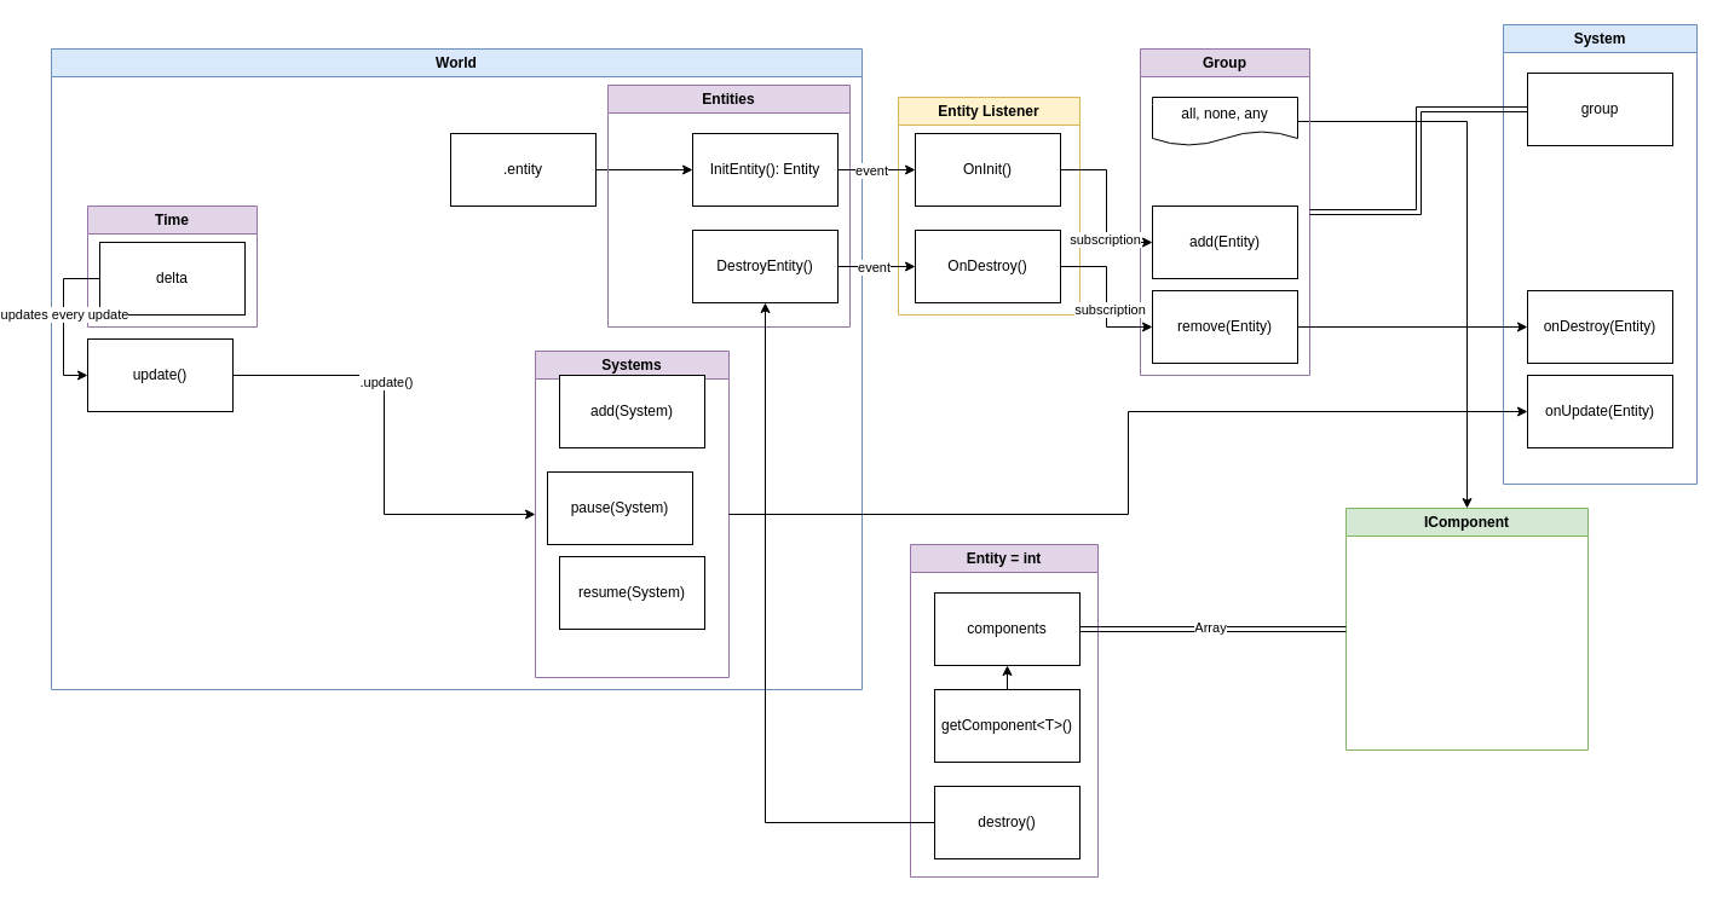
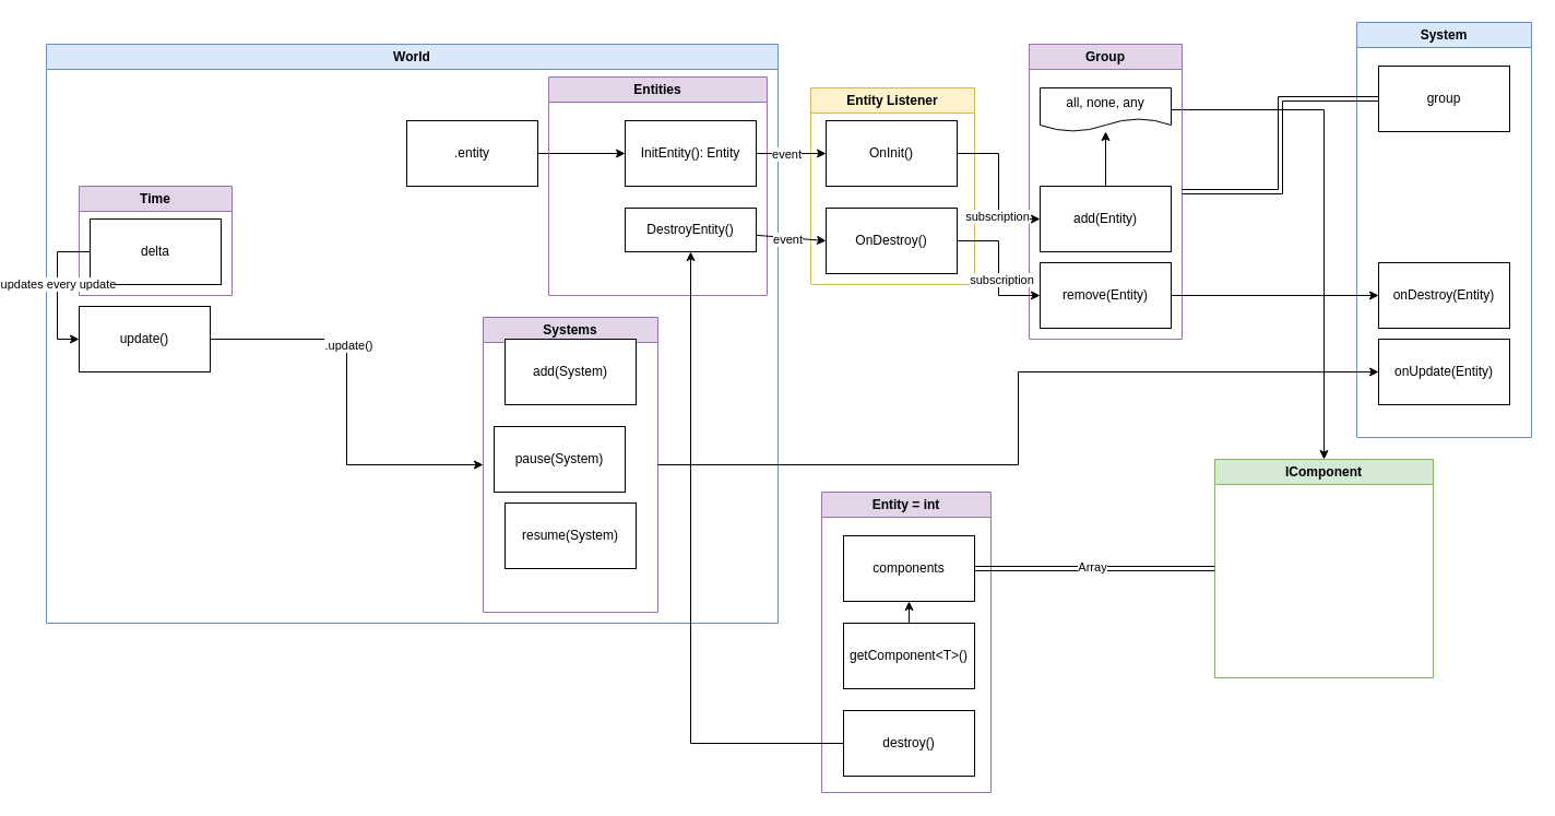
  <mxCell id="0" />
  <mxCell id="1" parent="0" />
  <mxCell id="2" value="Entity Listener" style="swimlane;whiteSpace=wrap;html=1;fillColor=#fff2cc;strokeColor=#d6b656;" parent="1" vertex="1"><mxGeometry x="720" y="80" width="150" height="180" as="geometry"><mxRectangle x="300" y="440" width="120" height="30" as="alternateBounds" /></mxGeometry></mxCell>
  <mxCell id="3" value="OnInit()" style="whiteSpace=wrap;html=1;" parent="2" vertex="1"><mxGeometry x="14" y="30" width="120" height="60" as="geometry" /></mxCell>
  <mxCell id="4" value="OnDestroy()" style="whiteSpace=wrap;html=1;" parent="2" vertex="1"><mxGeometry x="14" y="110" width="120" height="60" as="geometry" /></mxCell>
  <mxCell id="5" value="World" style="swimlane;whiteSpace=wrap;html=1;fillColor=#dae8fc;strokeColor=#6c8ebf;" parent="1" vertex="1"><mxGeometry x="20" y="40" width="670" height="530" as="geometry"><mxRectangle x="30" y="440" width="70" height="30" as="alternateBounds" /></mxGeometry></mxCell>
  <mxCell id="6" style="edgeStyle=none;rounded=0;orthogonalLoop=1;jettySize=auto;html=1;elbow=vertical;" parent="5" source="7" target="10" edge="1"><mxGeometry relative="1" as="geometry" /></mxCell>
  <mxCell id="7" value=".entity" style="whiteSpace=wrap;html=1;" parent="5" vertex="1"><mxGeometry x="330" y="70" width="120" height="60" as="geometry" /></mxCell>
  <mxCell id="8" value="Entities" style="swimlane;whiteSpace=wrap;html=1;startSize=23;fillColor=#e1d5e7;strokeColor=#9673a6;" parent="5" vertex="1"><mxGeometry x="460" y="30" width="200" height="200" as="geometry" /></mxCell>
- <mxCell id="9" value="DestroyEntity()" style="whiteSpace=wrap;html=1;" parent="8" vertex="1"><mxGeometry x="70" y="120" width="120" height="60" as="geometry" /></mxCell>
+ <mxCell id="9" value="DestroyEntity()" style="whiteSpace=wrap;html=1;" parent="8" vertex="1"><mxGeometry x="70" y="120" width="120" height="40" as="geometry" /></mxCell>
  <mxCell id="10" value="InitEntity(): Entity" style="whiteSpace=wrap;html=1;" parent="8" vertex="1"><mxGeometry x="70" y="40" width="120" height="60" as="geometry" /></mxCell>
  <mxCell id="11" style="edgeStyle=orthogonalEdgeStyle;rounded=0;orthogonalLoop=1;jettySize=auto;html=1;entryX=0;entryY=0.5;entryDx=0;entryDy=0;" parent="5" source="13" target="18" edge="1"><mxGeometry relative="1" as="geometry" /></mxCell>
  <mxCell id="12" value=".update()" style="edgeLabel;html=1;align=center;verticalAlign=middle;resizable=0;points=[];" parent="11" vertex="1" connectable="0"><mxGeometry x="-0.286" y="1" relative="1" as="geometry"><mxPoint as="offset" /></mxGeometry></mxCell>
  <mxCell id="13" value="update()" style="whiteSpace=wrap;html=1;" parent="5" vertex="1"><mxGeometry x="30" y="240" width="120" height="60" as="geometry" /></mxCell>
  <mxCell id="14" value="Time" style="swimlane;whiteSpace=wrap;html=1;fillColor=#e1d5e7;strokeColor=#9673a6;" parent="5" vertex="1"><mxGeometry x="30" y="130" width="140" height="100" as="geometry" /></mxCell>
  <mxCell id="15" value="delta" style="rounded=0;whiteSpace=wrap;html=1;" parent="14" vertex="1"><mxGeometry x="10" y="30" width="120" height="60" as="geometry" /></mxCell>
  <mxCell id="16" style="edgeStyle=orthogonalEdgeStyle;rounded=0;orthogonalLoop=1;jettySize=auto;html=1;entryX=0;entryY=0.5;entryDx=0;entryDy=0;exitX=0;exitY=0.5;exitDx=0;exitDy=0;" parent="5" source="15" target="13" edge="1"><mxGeometry relative="1" as="geometry" /></mxCell>
  <mxCell id="17" value="updates every update" style="edgeLabel;html=1;align=center;verticalAlign=middle;resizable=0;points=[];" parent="16" vertex="1" connectable="0"><mxGeometry x="-0.094" relative="1" as="geometry"><mxPoint as="offset" /></mxGeometry></mxCell>
  <mxCell id="18" value="Systems" style="swimlane;whiteSpace=wrap;html=1;fillColor=#e1d5e7;strokeColor=#9673a6;" vertex="1" parent="5"><mxGeometry x="400" y="250" width="160" height="270" as="geometry" /></mxCell>
  <mxCell id="19" value="add(System)" style="rounded=0;whiteSpace=wrap;html=1;" vertex="1" parent="18"><mxGeometry x="20" y="20" width="120" height="60" as="geometry" /></mxCell>
  <mxCell id="20" value="pause(System)" style="whiteSpace=wrap;html=1;" vertex="1" parent="18"><mxGeometry x="10" y="100" width="120" height="60" as="geometry" /></mxCell>
  <mxCell id="21" value="resume(System)" style="whiteSpace=wrap;html=1;" vertex="1" parent="18"><mxGeometry x="20" y="170" width="120" height="60" as="geometry" /></mxCell>
  <mxCell id="22" style="edgeStyle=none;rounded=0;orthogonalLoop=1;jettySize=auto;html=1;entryX=0;entryY=0.5;entryDx=0;entryDy=0;elbow=vertical;" parent="1" source="10" target="3" edge="1"><mxGeometry relative="1" as="geometry" /></mxCell>
  <mxCell id="23" value="event" style="edgeLabel;html=1;align=center;verticalAlign=middle;resizable=0;points=[];" parent="22" vertex="1" connectable="0"><mxGeometry x="0.123" relative="1" as="geometry"><mxPoint x="-9" as="offset" /></mxGeometry></mxCell>
  <mxCell id="24" style="edgeStyle=none;rounded=0;orthogonalLoop=1;jettySize=auto;html=1;entryX=0;entryY=0.5;entryDx=0;entryDy=0;elbow=vertical;" parent="1" source="9" target="4" edge="1"><mxGeometry relative="1" as="geometry" /></mxCell>
  <mxCell id="25" value="event" style="edgeLabel;html=1;align=center;verticalAlign=middle;resizable=0;points=[];" parent="24" vertex="1" connectable="0"><mxGeometry x="0.284" y="-2" relative="1" as="geometry"><mxPoint x="-12" y="-2" as="offset" /></mxGeometry></mxCell>
  <mxCell id="26" value="System" style="swimlane;whiteSpace=wrap;html=1;fillColor=#dae8fc;strokeColor=#6c8ebf;" parent="1" vertex="1"><mxGeometry x="1220" y="20" width="160" height="380" as="geometry"><mxRectangle x="470" y="440" width="90" height="30" as="alternateBounds" /></mxGeometry></mxCell>
  <mxCell id="27" value="group" style="whiteSpace=wrap;html=1;" parent="26" vertex="1"><mxGeometry x="20" y="40" width="120" height="60" as="geometry" /></mxCell>
  <mxCell id="28" value="onUpdate(Entity)" style="whiteSpace=wrap;html=1;" parent="26" vertex="1"><mxGeometry x="20" y="290" width="120" height="60" as="geometry" /></mxCell>
  <mxCell id="29" value="onDestroy(Entity)" style="whiteSpace=wrap;html=1;" parent="26" vertex="1"><mxGeometry x="20" y="220" width="120" height="60" as="geometry" /></mxCell>
  <mxCell id="30" value="Entity = int" style="swimlane;whiteSpace=wrap;html=1;startSize=23;fillColor=#e1d5e7;strokeColor=#9673a6;" parent="1" vertex="1"><mxGeometry x="730" y="450" width="155" height="275" as="geometry" /></mxCell>
  <mxCell id="31" value="components" style="whiteSpace=wrap;html=1;" parent="30" vertex="1"><mxGeometry x="20" y="40" width="120" height="60" as="geometry" /></mxCell>
  <mxCell id="32" style="edgeStyle=none;rounded=0;orthogonalLoop=1;jettySize=auto;html=1;entryX=0.5;entryY=1;entryDx=0;entryDy=0;elbow=vertical;" parent="30" source="33" target="31" edge="1"><mxGeometry relative="1" as="geometry" /></mxCell>
  <mxCell id="33" value="getComponent&amp;lt;T&amp;gt;()" style="whiteSpace=wrap;html=1;" parent="30" vertex="1"><mxGeometry x="20" y="120" width="120" height="60" as="geometry" /></mxCell>
  <mxCell id="34" value="destroy()" style="whiteSpace=wrap;html=1;" parent="30" vertex="1"><mxGeometry x="20" y="200" width="120" height="60" as="geometry" /></mxCell>
  <mxCell id="35" value="IComponent" style="swimlane;whiteSpace=wrap;html=1;fillColor=#d5e8d4;strokeColor=#82b366;" parent="1" vertex="1"><mxGeometry x="1090" y="420" width="200" height="200" as="geometry"><mxRectangle x="690" y="360" width="110" height="30" as="alternateBounds" /></mxGeometry></mxCell>
  <mxCell id="36" style="edgeStyle=orthogonalEdgeStyle;rounded=0;orthogonalLoop=1;jettySize=auto;html=1;entryX=0;entryY=0.5;entryDx=0;entryDy=0;elbow=vertical;shape=link;exitX=1;exitY=0.5;exitDx=0;exitDy=0;" parent="1" source="31" target="35" edge="1"><mxGeometry relative="1" as="geometry" /></mxCell>
  <mxCell id="37" value="Array" style="edgeLabel;html=1;align=center;verticalAlign=middle;resizable=0;points=[];" parent="36" vertex="1" connectable="0"><mxGeometry x="0.088" y="-2" relative="1" as="geometry"><mxPoint x="-13" y="-4" as="offset" /></mxGeometry></mxCell>
  <mxCell id="38" style="edgeStyle=orthogonalEdgeStyle;rounded=0;orthogonalLoop=1;jettySize=auto;html=1;entryX=0.5;entryY=0;entryDx=0;entryDy=0;elbow=vertical;" parent="1" source="40" target="35" edge="1"><mxGeometry relative="1" as="geometry" /></mxCell>
  <mxCell id="39" value="Group" style="swimlane;whiteSpace=wrap;html=1;startSize=23;fillColor=#e1d5e7;strokeColor=#9673a6;" parent="1" vertex="1"><mxGeometry x="920" y="40" width="140" height="270" as="geometry"><mxRectangle x="10" y="30" width="80" height="30" as="alternateBounds" /></mxGeometry></mxCell>
  <mxCell id="40" value="all, none, any" style="shape=document;whiteSpace=wrap;html=1;boundedLbl=1;" parent="39" vertex="1"><mxGeometry x="10" y="40" width="120" height="40" as="geometry" /></mxCell>
+ <mxCell id="41" style="edgeStyle=none;rounded=0;orthogonalLoop=1;jettySize=auto;html=1;elbow=vertical;" parent="39" source="42" target="40" edge="1"><mxGeometry relative="1" as="geometry" /></mxCell>
  <mxCell id="42" value="add(Entity)" style="whiteSpace=wrap;html=1;" parent="39" vertex="1"><mxGeometry x="10" y="130" width="120" height="60" as="geometry" /></mxCell>
  <mxCell id="43" value="remove(Entity)" style="whiteSpace=wrap;html=1;" parent="39" vertex="1"><mxGeometry x="10" y="200" width="120" height="60" as="geometry" /></mxCell>
  <mxCell id="44" style="edgeStyle=orthogonalEdgeStyle;rounded=0;orthogonalLoop=1;jettySize=auto;html=1;entryX=0;entryY=0.5;entryDx=0;entryDy=0;elbow=vertical;" parent="1" source="3" target="42" edge="1"><mxGeometry relative="1" as="geometry" /></mxCell>
  <mxCell id="45" value="subscription" style="edgeLabel;html=1;align=center;verticalAlign=middle;resizable=0;points=[];" parent="44" vertex="1" connectable="0"><mxGeometry x="0.391" y="-2" relative="1" as="geometry"><mxPoint as="offset" /></mxGeometry></mxCell>
  <mxCell id="46" style="edgeStyle=orthogonalEdgeStyle;rounded=0;orthogonalLoop=1;jettySize=auto;html=1;entryX=0;entryY=0.5;entryDx=0;entryDy=0;elbow=vertical;" parent="1" source="4" target="43" edge="1"><mxGeometry relative="1" as="geometry" /></mxCell>
  <mxCell id="47" value="subscription" style="edgeLabel;html=1;align=center;verticalAlign=middle;resizable=0;points=[];" parent="46" vertex="1" connectable="0"><mxGeometry x="0.16" y="2" relative="1" as="geometry"><mxPoint as="offset" /></mxGeometry></mxCell>
  <mxCell id="48" style="edgeStyle=orthogonalEdgeStyle;rounded=0;orthogonalLoop=1;jettySize=auto;html=1;entryX=1;entryY=0.5;entryDx=0;entryDy=0;shape=link;" parent="1" source="27" target="39" edge="1"><mxGeometry relative="1" as="geometry" /></mxCell>
  <mxCell id="49" style="edgeStyle=orthogonalEdgeStyle;rounded=0;orthogonalLoop=1;jettySize=auto;html=1;entryX=0;entryY=0.5;entryDx=0;entryDy=0;exitX=1;exitY=0.5;exitDx=0;exitDy=0;" parent="1" source="18" target="28" edge="1"><mxGeometry relative="1" as="geometry" /></mxCell>
  <mxCell id="50" style="edgeStyle=orthogonalEdgeStyle;rounded=0;orthogonalLoop=1;jettySize=auto;html=1;entryX=0;entryY=0.5;entryDx=0;entryDy=0;" parent="1" source="43" target="29" edge="1"><mxGeometry relative="1" as="geometry" /></mxCell>
  <mxCell id="51" style="edgeStyle=orthogonalEdgeStyle;rounded=0;orthogonalLoop=1;jettySize=auto;html=1;entryX=0.5;entryY=1;entryDx=0;entryDy=0;" edge="1" parent="1" source="34" target="9"><mxGeometry relative="1" as="geometry" /></mxCell>
